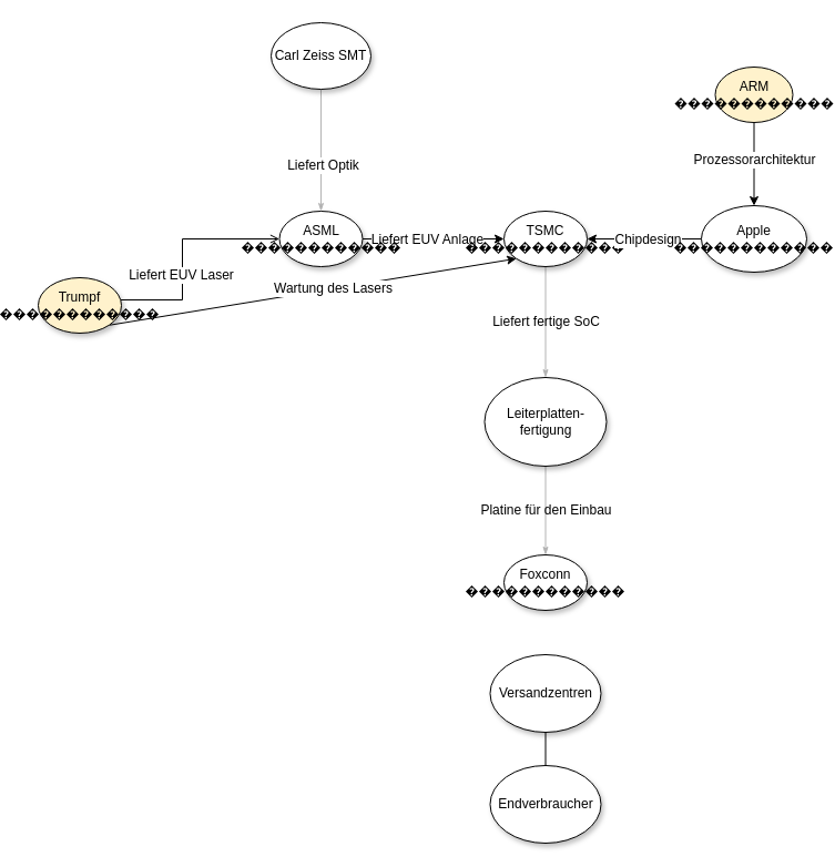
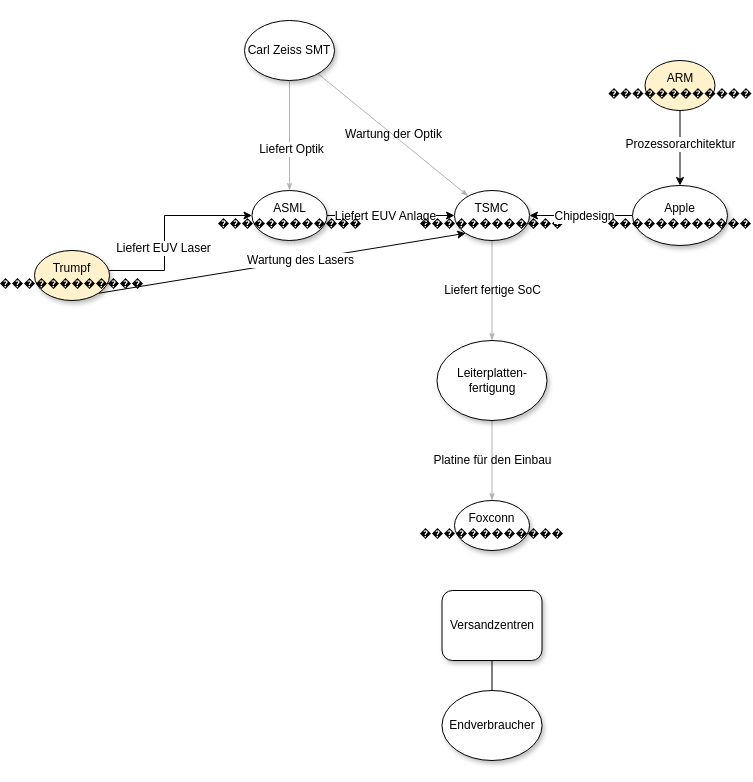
  <mxCell id="0" />
  <mxCell id="1" parent="0" />
  <mxCell id="2" style="edgeStyle=none;rounded=1;html=1;labelBackgroundColor=none;startArrow=none;startFill=0;startSize=5;endArrow=classicThin;endFill=1;endSize=5;jettySize=auto;orthogonalLoop=1;strokeColor=#B3B3B3;strokeWidth=1;fontFamily=Helvetica;fontSize=12;" parent="1" source="5" target="8" edge="1"><mxGeometry relative="1" as="geometry" /></mxCell>
  <mxCell id="3" value="Liefert Optik" style="edgeLabel;html=1;align=center;verticalAlign=middle;resizable=0;points=[];fontFamily=Helvetica;fontSize=12;" parent="2" vertex="1" connectable="0"><mxGeometry x="0.245" y="1" relative="1" as="geometry"><mxPoint as="offset" /></mxGeometry></mxCell>
+ <mxCell id="4" value="Wartung der Optik" style="edgeStyle=none;rounded=1;html=1;labelBackgroundColor=none;startArrow=none;startFill=0;startSize=5;endArrow=classicThin;endFill=1;endSize=5;jettySize=auto;orthogonalLoop=1;strokeColor=#B3B3B3;strokeWidth=1;fontFamily=Helvetica;fontSize=12;" parent="1" source="5" target="10" edge="1"><mxGeometry relative="1" as="geometry" /></mxCell>
  <mxCell id="5" value="Carl Zeiss SMT" style="ellipse;whiteSpace=wrap;html=1;rounded=0;shadow=1;comic=0;labelBackgroundColor=none;strokeWidth=1;fontFamily=Helvetica;fontSize=12;align=center;" parent="1" vertex="1"><mxGeometry x="230" y="20" width="90" height="60" as="geometry" /></mxCell>
  <mxCell id="6" style="edgeStyle=orthogonalEdgeStyle;rounded=0;orthogonalLoop=1;jettySize=auto;html=1;entryX=0;entryY=0.5;entryDx=0;entryDy=0;fontFamily=Helvetica;fontSize=12;" parent="1" source="8" target="10" edge="1"><mxGeometry relative="1" as="geometry" /></mxCell>
  <mxCell id="7" value="Liefert EUV Anlage" style="edgeLabel;html=1;align=center;verticalAlign=middle;resizable=0;points=[];fontFamily=Helvetica;fontSize=12;" parent="6" vertex="1" connectable="0"><mxGeometry x="-0.297" y="-1" relative="1" as="geometry"><mxPoint x="13" y="-1" as="offset" /></mxGeometry></mxCell>
  <mxCell id="8" value="ASML ������������" style="ellipse;whiteSpace=wrap;html=1;rounded=0;shadow=1;comic=0;labelBackgroundColor=none;strokeWidth=1;fontFamily=Helvetica;fontSize=12;align=center;" parent="1" vertex="1"><mxGeometry x="237.5" y="190" width="75" height="50" as="geometry" /></mxCell>
  <mxCell id="9" value="Liefert fertige SoC" style="edgeStyle=none;rounded=1;html=1;labelBackgroundColor=none;startArrow=none;startFill=0;startSize=5;endArrow=classicThin;endFill=1;endSize=5;jettySize=auto;orthogonalLoop=1;strokeColor=#B3B3B3;strokeWidth=1;fontFamily=Helvetica;fontSize=12;" parent="1" source="10" target="12" edge="1"><mxGeometry relative="1" as="geometry" /></mxCell>
  <mxCell id="10" value="TSMC ������������" style="ellipse;whiteSpace=wrap;html=1;rounded=0;shadow=1;comic=0;labelBackgroundColor=none;strokeWidth=1;fontFamily=Helvetica;fontSize=12;align=center;" parent="1" vertex="1"><mxGeometry x="440" y="190" width="75" height="50" as="geometry" /></mxCell>
  <mxCell id="11" value="Platine für den Einbau" style="edgeStyle=none;rounded=1;html=1;labelBackgroundColor=none;startArrow=none;startFill=0;startSize=5;endArrow=classicThin;endFill=1;endSize=5;jettySize=auto;orthogonalLoop=1;strokeColor=#B3B3B3;strokeWidth=1;fontFamily=Helvetica;fontSize=12;" parent="1" source="12" target="13" edge="1"><mxGeometry relative="1" as="geometry" /></mxCell>
  <mxCell id="12" value="Leiterplatten-fertigung" style="ellipse;whiteSpace=wrap;html=1;rounded=0;shadow=1;comic=0;labelBackgroundColor=none;strokeWidth=1;fontFamily=Helvetica;fontSize=12;align=center;" parent="1" vertex="1"><mxGeometry x="422.5" y="340" width="110" height="80" as="geometry" /></mxCell>
  <mxCell id="13" value="Foxconn ������������" style="ellipse;whiteSpace=wrap;html=1;rounded=0;shadow=1;comic=0;labelBackgroundColor=none;strokeWidth=1;fontFamily=Helvetica;fontSize=12;align=center;" parent="1" vertex="1"><mxGeometry x="440" y="500" width="75" height="50" as="geometry" /></mxCell>
  <mxCell id="14" value="" style="edgeStyle=none;rounded=0;orthogonalLoop=1;jettySize=auto;html=1;fontFamily=Helvetica;fontSize=12;endArrow=none;" parent="1" source="15" target="27" edge="1"><mxGeometry relative="1" as="geometry" /></mxCell>
- <mxCell id="15" value="Versandzentren" style="ellipse;whiteSpace=wrap;html=1;rounded=0;shadow=1;comic=0;labelBackgroundColor=none;strokeWidth=1;fontFamily=Helvetica;fontSize=12;align=center;" parent="1" vertex="1"><mxGeometry x="427.5" y="590" width="100" height="70" as="geometry" /></mxCell>
- <mxCell id="16" style="edgeStyle=orthogonalEdgeStyle;rounded=0;orthogonalLoop=1;jettySize=auto;html=1;entryX=0;entryY=0.5;entryDx=0;entryDy=0;fontFamily=Helvetica;fontSize=12;endArrow=open;" parent="1" source="20" target="8" edge="1"><mxGeometry relative="1" as="geometry"><Array as="points"><mxPoint x="150" y="270" /><mxPoint x="150" y="215" /></Array></mxGeometry></mxCell>
+ <mxCell id="15" value="Versandzentren" style="whiteSpace=wrap;html=1;shadow=1;comic=0;labelBackgroundColor=none;strokeWidth=1;fontFamily=Helvetica;fontSize=12;align=center;rounded=1;" parent="1" vertex="1"><mxGeometry x="427.5" y="590" width="100" height="70" as="geometry" /></mxCell>
+ <mxCell id="16" style="edgeStyle=orthogonalEdgeStyle;rounded=0;orthogonalLoop=1;jettySize=auto;html=1;entryX=0;entryY=0.5;entryDx=0;entryDy=0;fontFamily=Helvetica;fontSize=12;" parent="1" source="20" target="8" edge="1"><mxGeometry relative="1" as="geometry"><Array as="points"><mxPoint x="150" y="270" /><mxPoint x="150" y="215" /></Array></mxGeometry></mxCell>
  <mxCell id="17" value="Liefert EUV Laser" style="edgeLabel;html=1;align=center;verticalAlign=middle;resizable=0;points=[];fontFamily=Helvetica;fontSize=12;" parent="16" vertex="1" connectable="0"><mxGeometry x="-0.213" y="2" relative="1" as="geometry"><mxPoint as="offset" /></mxGeometry></mxCell>
  <mxCell id="18" style="rounded=0;orthogonalLoop=1;jettySize=auto;html=1;entryX=0;entryY=1;entryDx=0;entryDy=0;exitX=1;exitY=1;exitDx=0;exitDy=0;fontFamily=Helvetica;fontSize=12;" parent="1" source="20" target="10" edge="1"><mxGeometry relative="1" as="geometry"><Array as="points" /></mxGeometry></mxCell>
  <mxCell id="19" value="Wartung des Lasers" style="edgeLabel;html=1;align=center;verticalAlign=middle;resizable=0;points=[];fontFamily=Helvetica;fontSize=12;" parent="18" vertex="1" connectable="0"><mxGeometry x="0.098" relative="1" as="geometry"><mxPoint as="offset" /></mxGeometry></mxCell>
  <mxCell id="20" value="Trumpf ������������" style="ellipse;whiteSpace=wrap;html=1;rounded=0;shadow=1;comic=0;labelBackgroundColor=none;strokeWidth=1;fontFamily=Helvetica;fontSize=12;align=center;fillColor=#fff2cc;" parent="1" vertex="1"><mxGeometry x="20" y="250" width="75" height="50" as="geometry" /></mxCell>
  <mxCell id="21" value="" style="edgeStyle=orthogonalEdgeStyle;rounded=0;orthogonalLoop=1;jettySize=auto;html=1;fontFamily=Helvetica;fontSize=12;" parent="1" source="23" target="10" edge="1"><mxGeometry relative="1" as="geometry" /></mxCell>
  <mxCell id="22" value="Chipdesign" style="edgeLabel;html=1;align=center;verticalAlign=middle;resizable=0;points=[];fontFamily=Helvetica;fontSize=12;" parent="21" vertex="1" connectable="0"><mxGeometry x="0.29" y="2" relative="1" as="geometry"><mxPoint x="17" y="-2" as="offset" /></mxGeometry></mxCell>
  <mxCell id="23" value="&lt;div style=&quot;font-size: 12px;&quot;&gt;&lt;font style=&quot;font-size: 12px;&quot;&gt;Apple ������������&lt;br style=&quot;font-size: 12px;&quot;&gt;&lt;/font&gt;&lt;/div&gt;" style="ellipse;whiteSpace=wrap;html=1;rounded=0;shadow=1;comic=0;labelBackgroundColor=none;strokeWidth=1;fontFamily=Helvetica;fontSize=12;align=center;" parent="1" vertex="1"><mxGeometry x="618" y="185" width="95" height="60" as="geometry" /></mxCell>
  <mxCell id="24" value="" style="edgeStyle=orthogonalEdgeStyle;rounded=0;orthogonalLoop=1;jettySize=auto;html=1;fontFamily=Helvetica;fontSize=12;" parent="1" source="26" target="23" edge="1"><mxGeometry relative="1" as="geometry" /></mxCell>
  <mxCell id="25" value="Prozessorarchitektur" style="edgeLabel;html=1;align=center;verticalAlign=middle;resizable=0;points=[];fontFamily=Helvetica;fontSize=12;" parent="24" vertex="1" connectable="0"><mxGeometry x="-0.13" relative="1" as="geometry"><mxPoint as="offset" /></mxGeometry></mxCell>
  <mxCell id="26" value="ARM ������������" style="ellipse;whiteSpace=wrap;html=1;fontFamily=Helvetica;fontSize=12;fillColor=#fff2cc;" parent="1" vertex="1"><mxGeometry x="630.5" y="60" width="70" height="50" as="geometry" /></mxCell>
  <mxCell id="27" value="Endverbraucher" style="ellipse;whiteSpace=wrap;html=1;rounded=0;shadow=1;comic=0;labelBackgroundColor=none;strokeWidth=1;fontFamily=Helvetica;fontSize=12;align=center;" parent="1" vertex="1"><mxGeometry x="427.5" y="690" width="100" height="70" as="geometry" /></mxCell>
